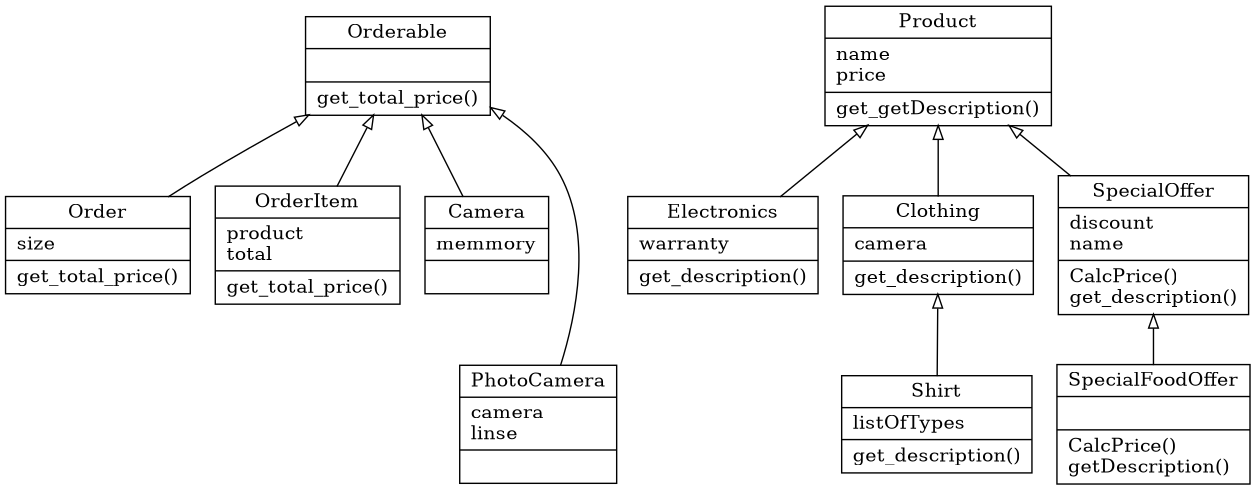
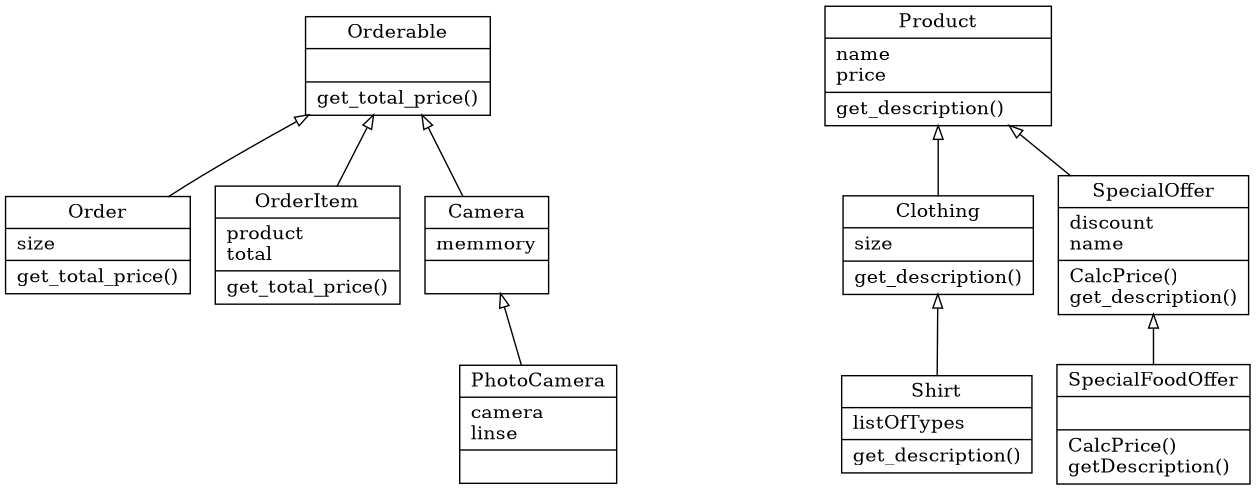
  digraph {
    rankdir=BT
    node [shape=record]
    edge [arrowhead=empty arrowtail=none]
    n1 [label="{Camera|memmory\l|}"]
    n2 [label="{Orderable|\l|get_total_price()\l}"]
-   n3 [label="{Electronics|warranty\l|get_description()\l}"]
-   n4 [label="{Product|name\lprice\l|get_getDescription()\l}"]
-   n5 [label="{Clothing|camera\l|get_description()\l}"]
+   n4 [label="{Product|name\lprice\l|get_description()\l}"]
+   n5 [label="{Clothing|size\l|get_description()\l}"]
    n6 [label="{Order|size\l|get_total_price()\l}"]
    n7 [label="{OrderItem|product\ltotal\l|get_total_price()\l}"]
    n8 [label="{PhotoCamera|camera\llinse\l|}"]
    n9 [label="{Shirt|listOfTypes\l|get_description()\l}"]
    n10 [label="{SpecialFoodOffer|\l|CalcPrice()\lgetDescription()\l}"]
    n11 [label="{SpecialOffer|discount\lname\l|CalcPrice()\lget_description()\l}"]
    n1 -> n2
-   n3 -> n4
    n5 -> n4
    n6 -> n2
    n7 -> n2
-   n8 -> n2
+   n8 -> n1
    n9 -> n5
    n10 -> n11
    n11 -> n4
  }
